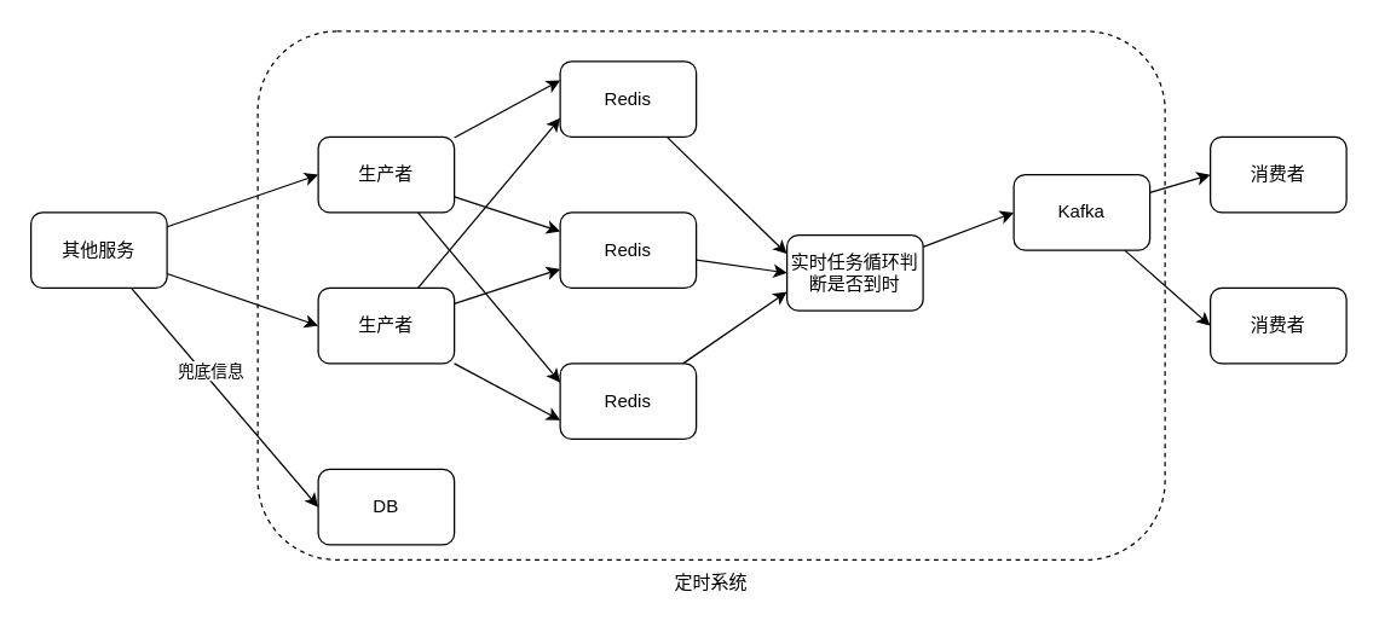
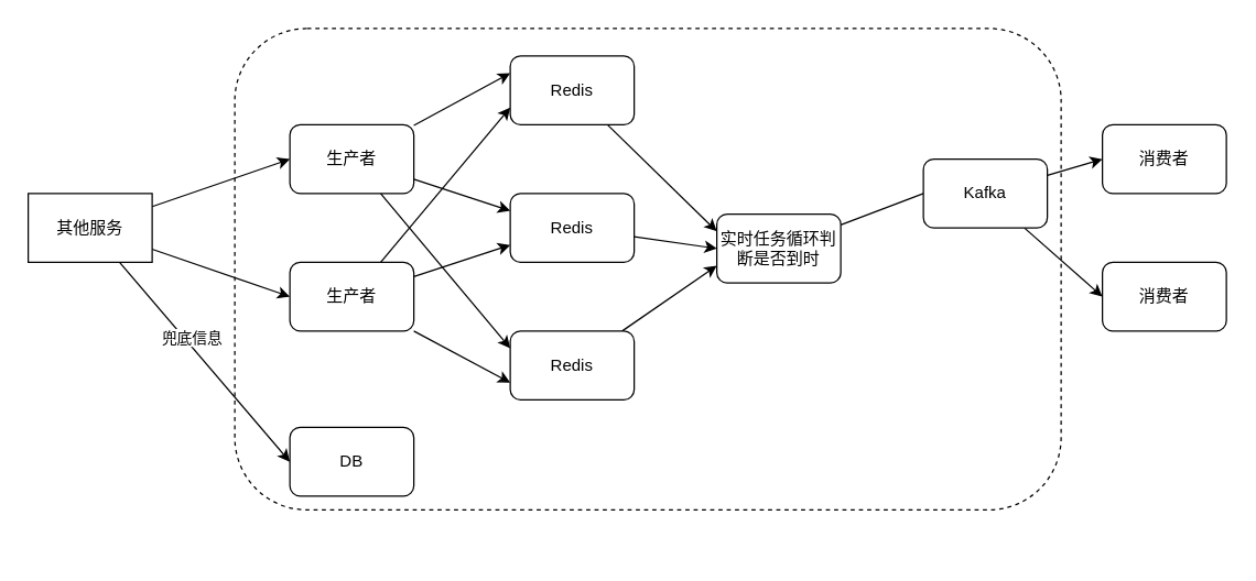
  <mxCell id="0" />
  <mxCell id="1" parent="0" />
  <mxCell id="2" value="" style="rounded=1;whiteSpace=wrap;html=1;dashed=1;fillColor=none;" vertex="1" parent="1"><mxGeometry x="170" y="20" width="600" height="350" as="geometry" /></mxCell>
  <mxCell id="3" style="rounded=0;orthogonalLoop=1;jettySize=auto;html=1;entryX=0;entryY=0.5;entryDx=0;entryDy=0;" edge="1" parent="1" source="6" target="14"><mxGeometry relative="1" as="geometry" /></mxCell>
  <mxCell id="4" style="edgeStyle=none;rounded=0;orthogonalLoop=1;jettySize=auto;html=1;entryX=0;entryY=0.5;entryDx=0;entryDy=0;" edge="1" parent="1" source="6" target="10"><mxGeometry relative="1" as="geometry" /></mxCell>
  <mxCell id="5" value="兜底信息" style="edgeStyle=none;rounded=0;orthogonalLoop=1;jettySize=auto;html=1;entryX=0;entryY=0.5;entryDx=0;entryDy=0;" edge="1" parent="1" source="6" target="26"><mxGeometry x="-0.207" y="5" relative="1" as="geometry"><mxPoint as="offset" /></mxGeometry></mxCell>
- <mxCell id="6" value="其他服务" style="rounded=1;whiteSpace=wrap;html=1;" vertex="1" parent="1"><mxGeometry x="20" y="140" width="90" height="50" as="geometry" /></mxCell>
+ <mxCell id="6" value="其他服务" style="whiteSpace=wrap;html=1;rounded=0;" vertex="1" parent="1"><mxGeometry x="20" y="140" width="90" height="50" as="geometry" /></mxCell>
  <mxCell id="7" style="edgeStyle=none;rounded=0;orthogonalLoop=1;jettySize=auto;html=1;entryX=0;entryY=0.75;entryDx=0;entryDy=0;" edge="1" parent="1" source="10" target="16"><mxGeometry relative="1" as="geometry" /></mxCell>
  <mxCell id="8" style="edgeStyle=none;rounded=0;orthogonalLoop=1;jettySize=auto;html=1;entryX=0;entryY=0.75;entryDx=0;entryDy=0;" edge="1" parent="1" source="10" target="18"><mxGeometry relative="1" as="geometry" /></mxCell>
  <mxCell id="9" style="edgeStyle=none;rounded=0;orthogonalLoop=1;jettySize=auto;html=1;entryX=0;entryY=0.75;entryDx=0;entryDy=0;" edge="1" parent="1" target="20"><mxGeometry relative="1" as="geometry"><mxPoint x="300" y="240" as="sourcePoint" /></mxGeometry></mxCell>
  <mxCell id="10" value="生产者" style="rounded=1;whiteSpace=wrap;html=1;" vertex="1" parent="1"><mxGeometry x="210" y="190" width="90" height="50" as="geometry" /></mxCell>
  <mxCell id="11" style="edgeStyle=none;rounded=0;orthogonalLoop=1;jettySize=auto;html=1;entryX=0;entryY=0.25;entryDx=0;entryDy=0;" edge="1" parent="1" source="14" target="16"><mxGeometry relative="1" as="geometry" /></mxCell>
  <mxCell id="12" style="edgeStyle=none;rounded=0;orthogonalLoop=1;jettySize=auto;html=1;entryX=0;entryY=0.25;entryDx=0;entryDy=0;" edge="1" parent="1" source="14" target="18"><mxGeometry relative="1" as="geometry" /></mxCell>
  <mxCell id="13" style="edgeStyle=none;rounded=0;orthogonalLoop=1;jettySize=auto;html=1;entryX=0;entryY=0.25;entryDx=0;entryDy=0;" edge="1" parent="1" source="14" target="20"><mxGeometry relative="1" as="geometry" /></mxCell>
  <mxCell id="14" value="生产者" style="rounded=1;whiteSpace=wrap;html=1;" vertex="1" parent="1"><mxGeometry x="210" y="90" width="90" height="50" as="geometry" /></mxCell>
  <mxCell id="15" style="edgeStyle=none;rounded=0;orthogonalLoop=1;jettySize=auto;html=1;entryX=0;entryY=0.25;entryDx=0;entryDy=0;" edge="1" parent="1" source="16" target="22"><mxGeometry relative="1" as="geometry" /></mxCell>
  <mxCell id="16" value="Redis" style="rounded=1;whiteSpace=wrap;html=1;" vertex="1" parent="1"><mxGeometry x="370" y="40" width="90" height="50" as="geometry" /></mxCell>
  <mxCell id="17" style="edgeStyle=none;rounded=0;orthogonalLoop=1;jettySize=auto;html=1;entryX=0;entryY=0.5;entryDx=0;entryDy=0;" edge="1" parent="1" source="18" target="22"><mxGeometry relative="1" as="geometry" /></mxCell>
  <mxCell id="18" value="Redis" style="rounded=1;whiteSpace=wrap;html=1;" vertex="1" parent="1"><mxGeometry x="370" y="140" width="90" height="50" as="geometry" /></mxCell>
  <mxCell id="19" style="edgeStyle=none;rounded=0;orthogonalLoop=1;jettySize=auto;html=1;entryX=0;entryY=0.75;entryDx=0;entryDy=0;" edge="1" parent="1" source="20" target="22"><mxGeometry relative="1" as="geometry" /></mxCell>
  <mxCell id="20" value="Redis" style="rounded=1;whiteSpace=wrap;html=1;" vertex="1" parent="1"><mxGeometry x="370" y="240" width="90" height="50" as="geometry" /></mxCell>
- <mxCell id="21" style="edgeStyle=none;rounded=0;orthogonalLoop=1;jettySize=auto;html=1;entryX=0;entryY=0.5;entryDx=0;entryDy=0;" edge="1" parent="1" source="22" target="25"><mxGeometry relative="1" as="geometry" /></mxCell>
+ <mxCell id="21" style="edgeStyle=none;rounded=0;orthogonalLoop=1;jettySize=auto;html=1;entryX=0;entryY=0.5;entryDx=0;entryDy=0;endArrow=none;" edge="1" parent="1" source="22" target="25"><mxGeometry relative="1" as="geometry" /></mxCell>
  <mxCell id="22" value="实时任务循环判断是否到时" style="rounded=1;whiteSpace=wrap;html=1;" vertex="1" parent="1"><mxGeometry x="520" y="155" width="90" height="50" as="geometry" /></mxCell>
  <mxCell id="23" style="edgeStyle=none;rounded=0;orthogonalLoop=1;jettySize=auto;html=1;entryX=0;entryY=0.5;entryDx=0;entryDy=0;" edge="1" parent="1" source="25" target="29"><mxGeometry relative="1" as="geometry" /></mxCell>
  <mxCell id="24" style="edgeStyle=none;rounded=0;orthogonalLoop=1;jettySize=auto;html=1;entryX=0;entryY=0.5;entryDx=0;entryDy=0;" edge="1" parent="1" source="25" target="28"><mxGeometry relative="1" as="geometry" /></mxCell>
  <mxCell id="25" value="Kafka" style="rounded=1;whiteSpace=wrap;html=1;" vertex="1" parent="1"><mxGeometry x="670" y="115" width="90" height="50" as="geometry" /></mxCell>
  <mxCell id="26" value="DB" style="rounded=1;whiteSpace=wrap;html=1;" vertex="1" parent="1"><mxGeometry x="210" y="310" width="90" height="50" as="geometry" /></mxCell>
- <mxCell id="27" value="定时系统" style="text;html=1;strokeColor=none;fillColor=none;align=center;verticalAlign=middle;whiteSpace=wrap;rounded=0;dashed=1;" vertex="1" parent="1"><mxGeometry x="440" y="370" width="60" height="30" as="geometry" /></mxCell>
  <mxCell id="28" value="消费者" style="rounded=1;whiteSpace=wrap;html=1;" vertex="1" parent="1"><mxGeometry x="800" y="190" width="90" height="50" as="geometry" /></mxCell>
  <mxCell id="29" value="消费者" style="rounded=1;whiteSpace=wrap;html=1;" vertex="1" parent="1"><mxGeometry x="800" y="90" width="90" height="50" as="geometry" /></mxCell>
